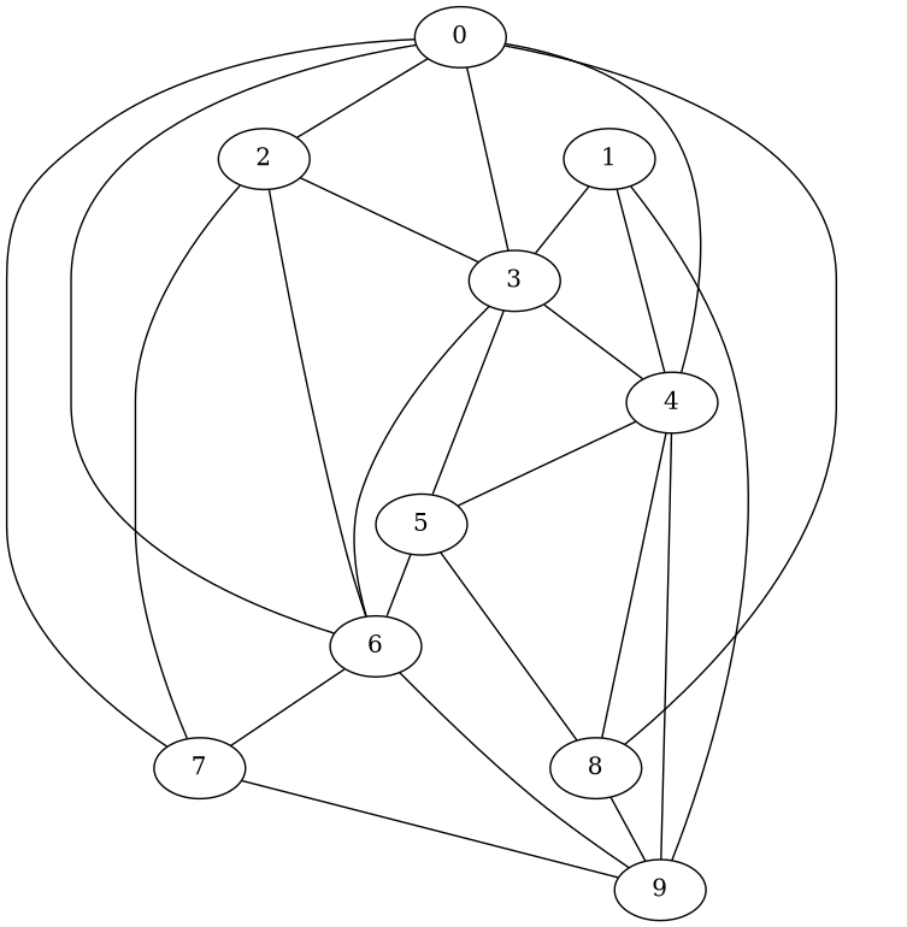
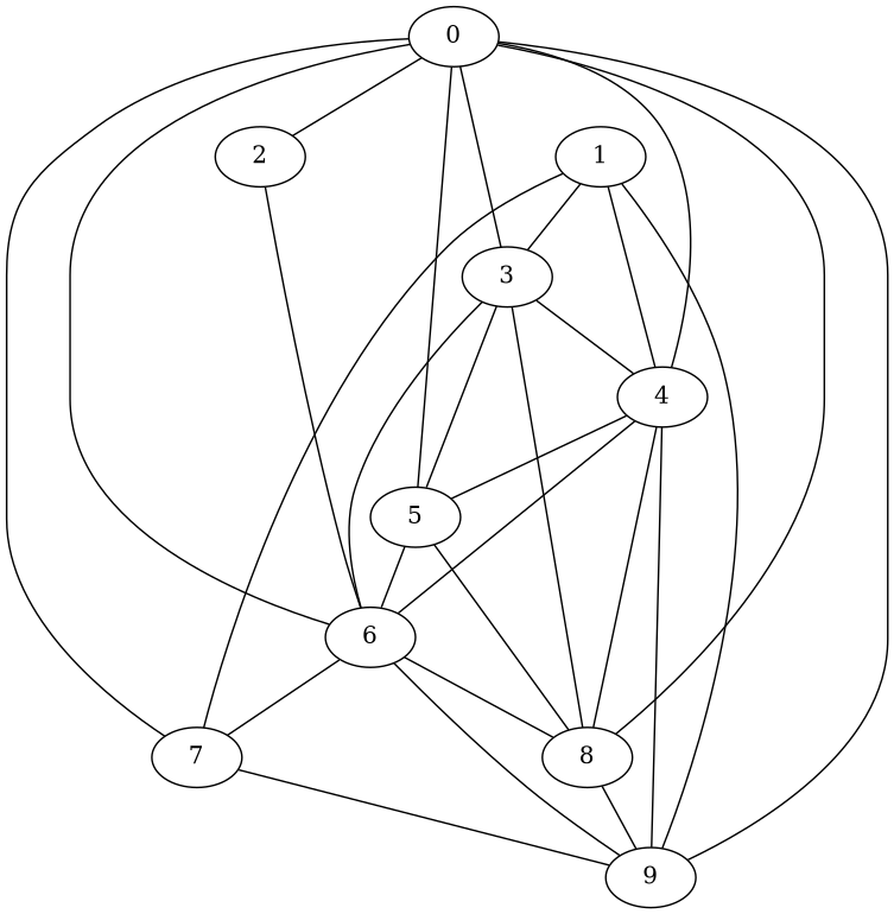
  graph {
    0
    2
    3
    4
    5
    6
    7
    8
    9
    1
    0 -- 2
    0 -- 3
    0 -- 4
+   0 -- 5
    0 -- 6
    0 -- 7
    0 -- 8
-   2 -- 3
+   0 -- 9
+   8 -- 3
    2 -- 6
-   2 -- 7
+   1 -- 7
    3 -- 4
    3 -- 5
    3 -- 6
    4 -- 5
+   4 -- 6
    4 -- 8
    4 -- 9
    5 -- 6
    5 -- 8
    6 -- 7
+   6 -- 8
    6 -- 9
    7 -- 9
    8 -- 9
    1 -- 3
    1 -- 4
    1 -- 9
  }
